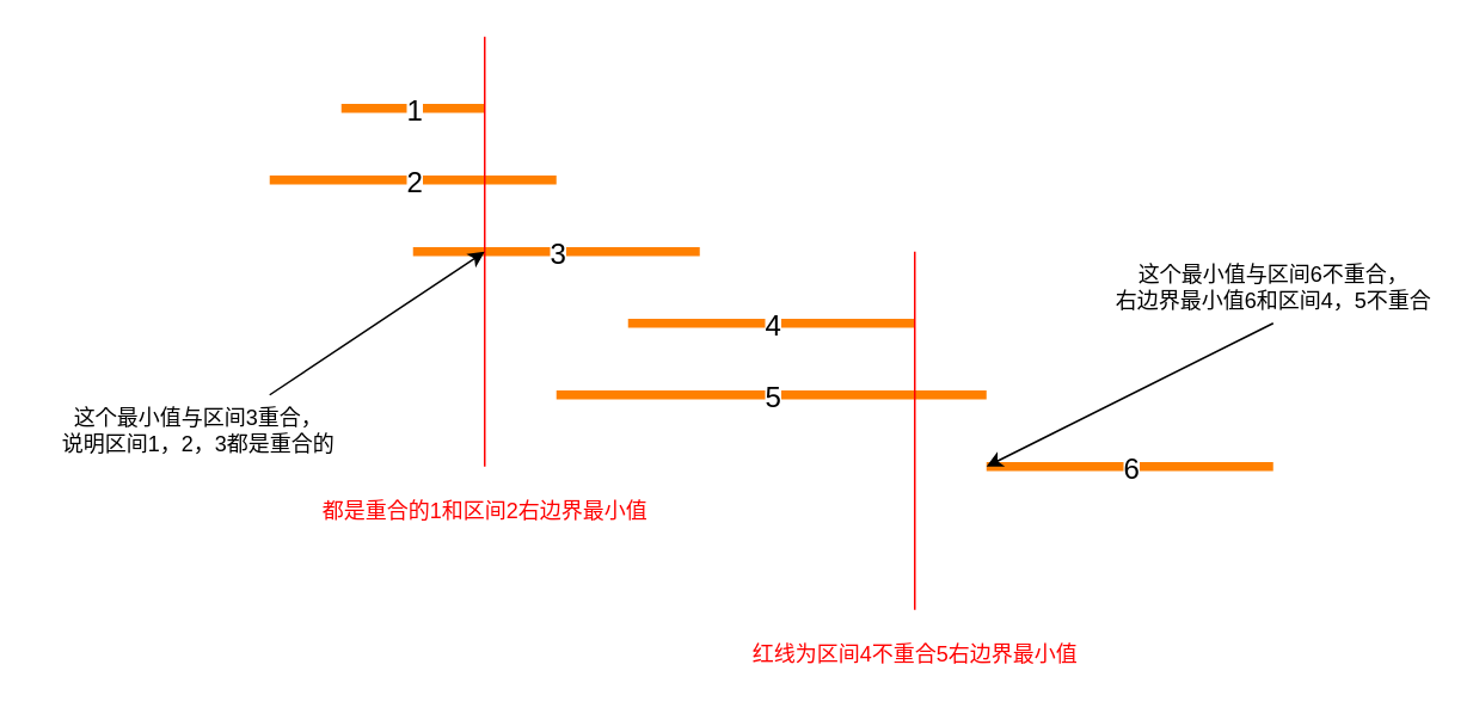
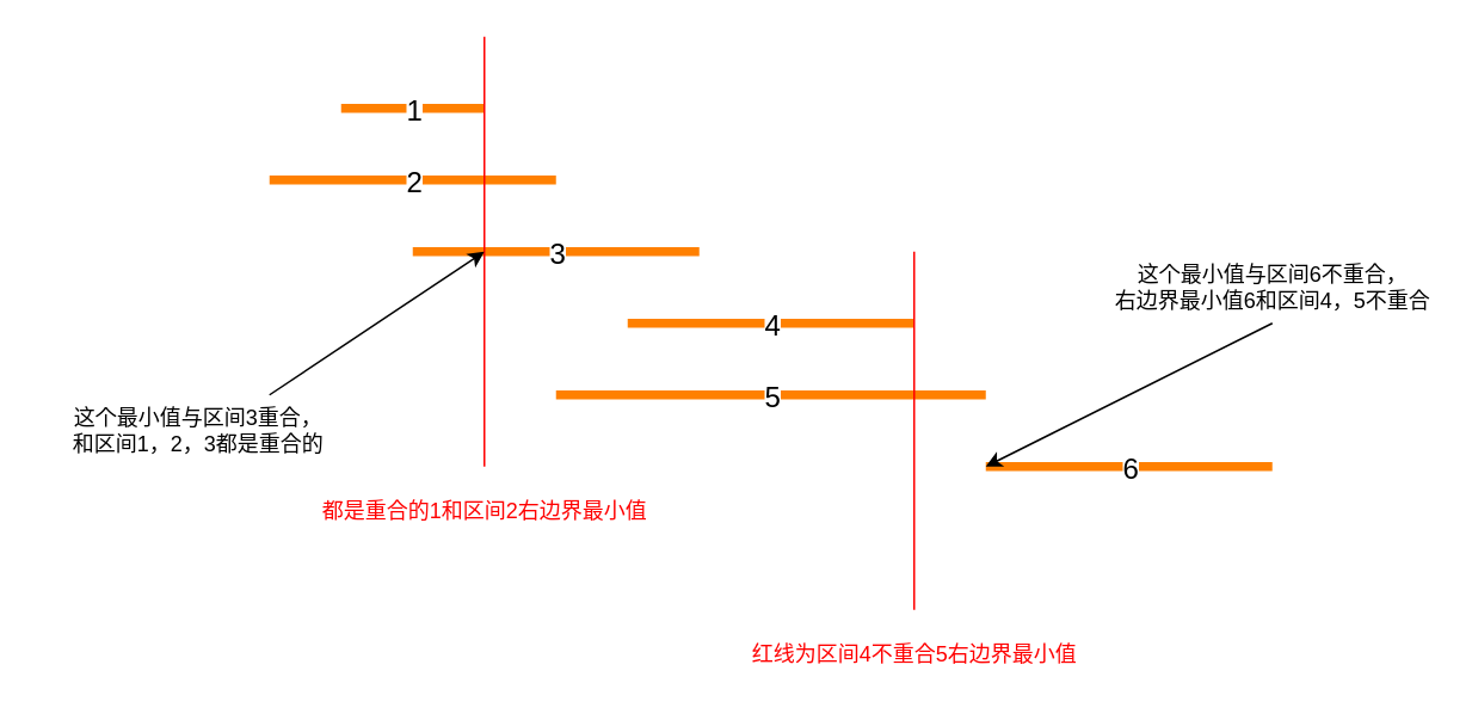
  <mxCell id="0" />
  <mxCell id="1" parent="0" />
  <mxCell id="2" value="" style="endArrow=none;html=1;rounded=0;strokeWidth=5;strokeColor=#FF8000;" edge="1" parent="1"><mxGeometry width="50" height="50" relative="1" as="geometry"><mxPoint x="190" y="60" as="sourcePoint" /><mxPoint x="270" y="60" as="targetPoint" /></mxGeometry></mxCell>
  <mxCell id="3" value="1" style="edgeLabel;html=1;align=center;verticalAlign=middle;resizable=0;points=[];fontSize=16;" vertex="1" connectable="0" parent="2"><mxGeometry relative="1" as="geometry"><mxPoint as="offset" /></mxGeometry></mxCell>
  <mxCell id="4" value="" style="endArrow=none;html=1;rounded=0;strokeWidth=5;strokeColor=#FF8000;" edge="1" parent="1"><mxGeometry width="50" height="50" relative="1" as="geometry"><mxPoint x="150" y="100" as="sourcePoint" /><mxPoint x="310" y="100" as="targetPoint" /></mxGeometry></mxCell>
  <mxCell id="5" value="2" style="edgeLabel;html=1;align=center;verticalAlign=middle;resizable=0;points=[];fontSize=16;" vertex="1" connectable="0" parent="4"><mxGeometry relative="1" as="geometry"><mxPoint as="offset" /></mxGeometry></mxCell>
  <mxCell id="6" value="" style="endArrow=none;html=1;rounded=0;strokeWidth=5;strokeColor=#FF8000;" edge="1" parent="1"><mxGeometry width="50" height="50" relative="1" as="geometry"><mxPoint x="230" y="140" as="sourcePoint" /><mxPoint x="390" y="140" as="targetPoint" /></mxGeometry></mxCell>
  <mxCell id="7" value="3" style="edgeLabel;html=1;align=center;verticalAlign=middle;resizable=0;points=[];fontSize=16;" vertex="1" connectable="0" parent="6"><mxGeometry relative="1" as="geometry"><mxPoint as="offset" /></mxGeometry></mxCell>
  <mxCell id="8" value="" style="endArrow=none;html=1;rounded=0;strokeWidth=5;strokeColor=#FF8000;" edge="1" parent="1"><mxGeometry width="50" height="50" relative="1" as="geometry"><mxPoint x="350" y="180" as="sourcePoint" /><mxPoint x="510" y="180" as="targetPoint" /></mxGeometry></mxCell>
  <mxCell id="9" value="4" style="edgeLabel;html=1;align=center;verticalAlign=middle;resizable=0;points=[];fontSize=16;" vertex="1" connectable="0" parent="8"><mxGeometry relative="1" as="geometry"><mxPoint as="offset" /></mxGeometry></mxCell>
  <mxCell id="10" value="" style="endArrow=none;html=1;rounded=0;strokeWidth=5;strokeColor=#FF8000;" edge="1" parent="1"><mxGeometry width="50" height="50" relative="1" as="geometry"><mxPoint x="310" y="220" as="sourcePoint" /><mxPoint x="550" y="220" as="targetPoint" /></mxGeometry></mxCell>
  <mxCell id="11" value="5" style="edgeLabel;html=1;align=center;verticalAlign=middle;resizable=0;points=[];fontSize=16;" vertex="1" connectable="0" parent="10"><mxGeometry relative="1" as="geometry"><mxPoint as="offset" /></mxGeometry></mxCell>
  <mxCell id="12" value="" style="endArrow=none;html=1;rounded=0;strokeWidth=5;strokeColor=#FF8000;" edge="1" parent="1"><mxGeometry width="50" height="50" relative="1" as="geometry"><mxPoint x="550" y="260" as="sourcePoint" /><mxPoint x="710" y="260" as="targetPoint" /></mxGeometry></mxCell>
  <mxCell id="13" value="6" style="edgeLabel;html=1;align=center;verticalAlign=middle;resizable=0;points=[];fontSize=16;" vertex="1" connectable="0" parent="12"><mxGeometry relative="1" as="geometry"><mxPoint as="offset" /></mxGeometry></mxCell>
  <mxCell id="14" value="" style="endArrow=none;html=1;rounded=0;strokeColor=#FF0000;" edge="1" parent="1"><mxGeometry width="50" height="50" relative="1" as="geometry"><mxPoint x="270" y="260" as="sourcePoint" /><mxPoint x="270" y="20" as="targetPoint" /></mxGeometry></mxCell>
  <mxCell id="15" value="" style="endArrow=none;html=1;rounded=0;strokeColor=#FF0000;" edge="1" parent="1"><mxGeometry width="50" height="50" relative="1" as="geometry"><mxPoint x="510" y="340" as="sourcePoint" /><mxPoint x="510" y="140" as="targetPoint" /></mxGeometry></mxCell>
  <mxCell id="16" value="" style="endArrow=classic;html=1;rounded=0;" edge="1" parent="1"><mxGeometry width="50" height="50" relative="1" as="geometry"><mxPoint x="150" y="220" as="sourcePoint" /><mxPoint x="270" y="140" as="targetPoint" /></mxGeometry></mxCell>
  <mxCell id="17" value="" style="endArrow=classic;html=1;rounded=0;" edge="1" parent="1"><mxGeometry width="50" height="50" relative="1" as="geometry"><mxPoint x="710" y="180" as="sourcePoint" /><mxPoint x="550" y="260" as="targetPoint" /></mxGeometry></mxCell>
- <mxCell id="18" value="这个最小值与区间3重合，&lt;div&gt;说明区间1，2，3都是重合的&lt;/div&gt;" style="text;html=1;align=center;verticalAlign=middle;resizable=0;points=[];autosize=1;strokeColor=none;fillColor=none;" vertex="1" parent="1"><mxGeometry x="20" y="220" width="180" height="40" as="geometry" /></mxCell>
+ <mxCell id="18" value="这个最小值与区间3重合，&lt;div&gt;和区间1，2，3都是重合的&lt;/div&gt;" style="text;html=1;align=center;verticalAlign=middle;resizable=0;points=[];autosize=1;strokeColor=none;fillColor=none;" vertex="1" parent="1"><mxGeometry x="20" y="220" width="180" height="40" as="geometry" /></mxCell>
  <mxCell id="19" value="都是重合的1和区间2右边界最小值" style="text;html=1;align=center;verticalAlign=middle;resizable=0;points=[];autosize=1;strokeColor=none;fillColor=none;fontColor=#FF0000;" vertex="1" parent="1"><mxGeometry x="170" y="270" width="200" height="30" as="geometry" /></mxCell>
  <mxCell id="20" value="红线为区间4不重合5右边界最小值" style="text;html=1;align=center;verticalAlign=middle;resizable=0;points=[];autosize=1;strokeColor=none;fillColor=none;fontColor=#FF0000;" vertex="1" parent="1"><mxGeometry x="410" y="350" width="200" height="30" as="geometry" /></mxCell>
  <mxCell id="21" value="这个最小值与区间6不重合，&lt;div&gt;右边界最小值6和区间4，5不重合&lt;/div&gt;" style="text;html=1;align=center;verticalAlign=middle;resizable=0;points=[];autosize=1;strokeColor=none;fillColor=none;" vertex="1" parent="1"><mxGeometry x="620" y="140" width="180" height="40" as="geometry" /></mxCell>
